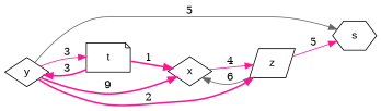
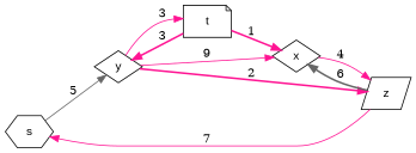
  digraph {
    rankdir=LR
    node [fontname=Arial shape=diamond]
    edge [color=deeppink style=solid]
    s [shape=hexagon]
    y
    t [shape=note]
    x
    z [shape=parallelogram]
-   y -> s [color=gray40 label=5]
+   s -> y [color=gray40 label=5]
    y -> t [label=3]
-   y -> x [label=9 style=bold]
+   y -> x [label=9]
    y -> z [label=2 style=bold]
    t -> y [label=3 style=bold]
    t -> x [label=1 style=bold]
    x -> z [label=4]
-   z -> s [label=5]
-   z -> x [color=gray40 label=6]
+   z -> s [label=7]
+   z -> x [color=gray40 label=6 style=bold]
  }
